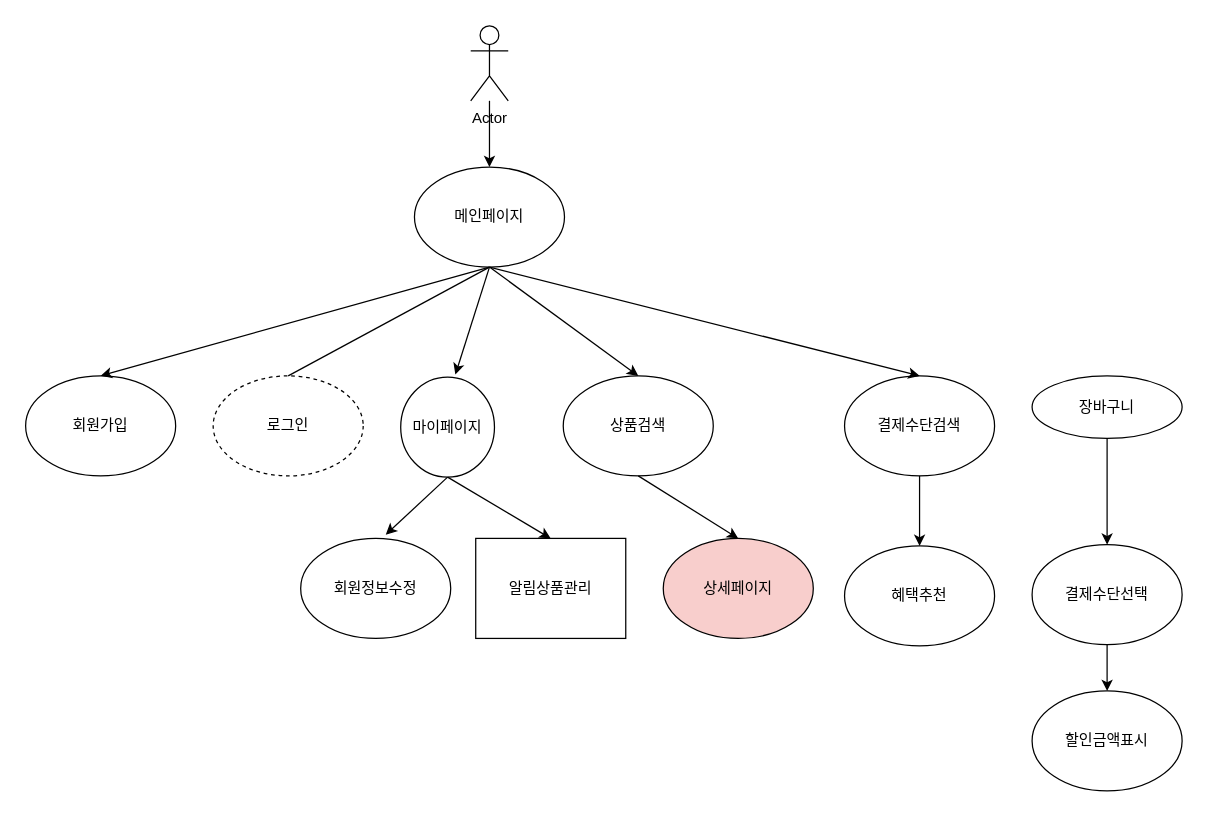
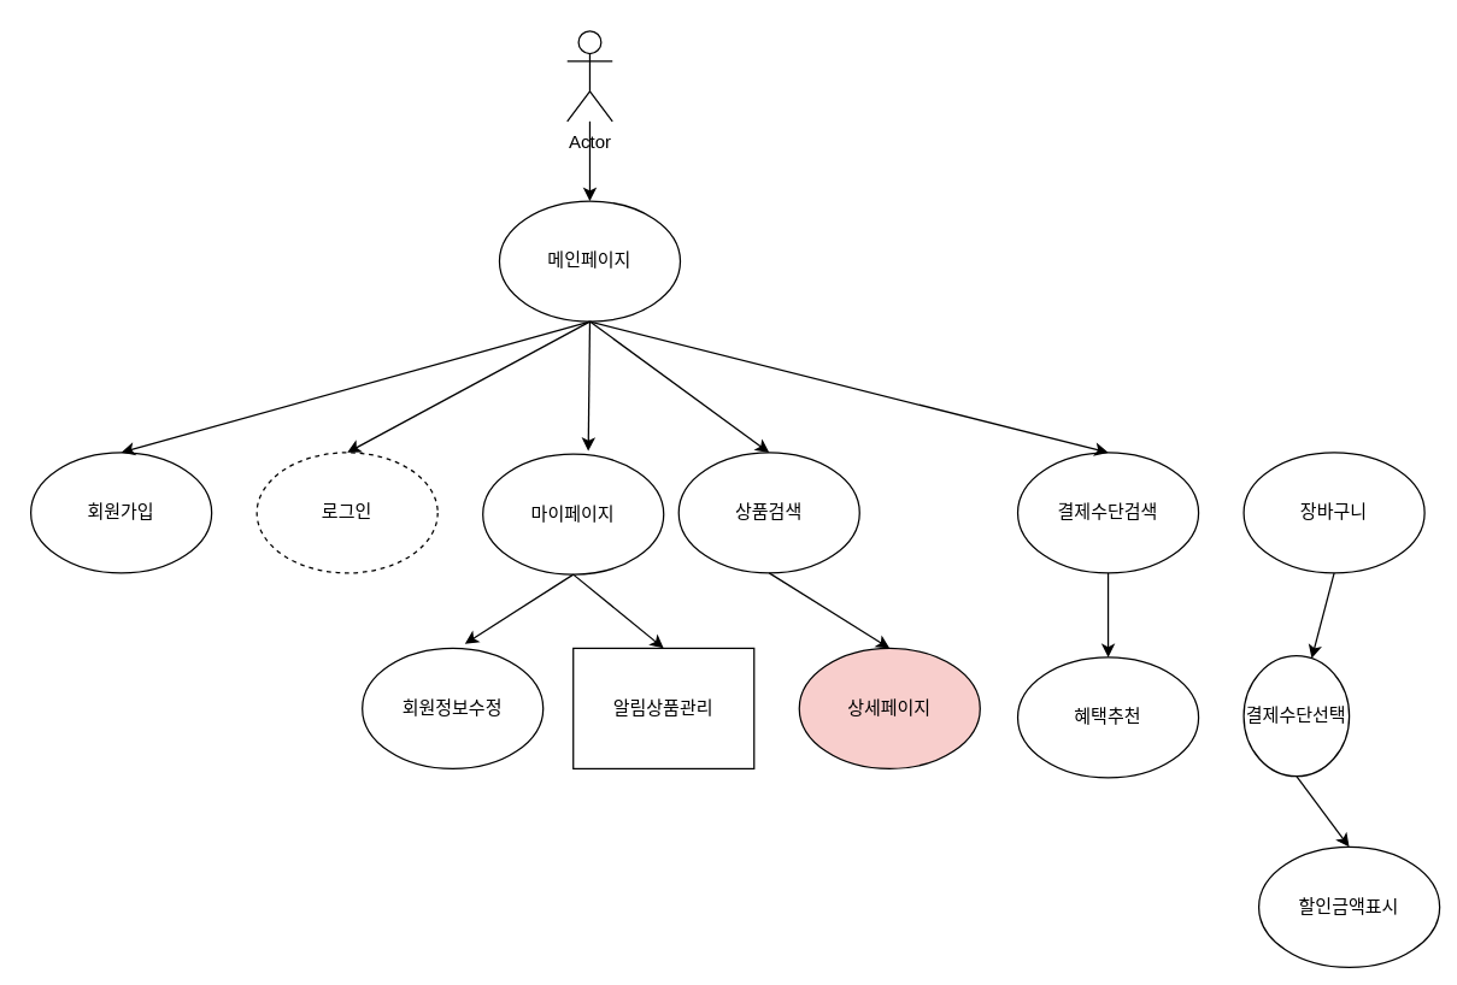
  <mxCell id="0" />
  <mxCell id="1" parent="0" />
  <mxCell id="2" value="메인페이지" style="ellipse;whiteSpace=wrap;html=1;" vertex="1" parent="1"><mxGeometry x="331" y="133" width="120" height="80" as="geometry" /></mxCell>
  <mxCell id="3" value="회원가입" style="ellipse;whiteSpace=wrap;html=1;" vertex="1" parent="1"><mxGeometry x="20" y="300" width="120" height="80" as="geometry" /></mxCell>
  <mxCell id="4" value="로그인" style="ellipse;whiteSpace=wrap;html=1;dashed=1;" vertex="1" parent="1"><mxGeometry x="170" y="300" width="120" height="80" as="geometry" /></mxCell>
  <mxCell id="5" value="회원정보수정" style="ellipse;whiteSpace=wrap;html=1;" vertex="1" parent="1"><mxGeometry x="240" y="430" width="120" height="80" as="geometry" /></mxCell>
  <mxCell id="6" value="상품검색" style="ellipse;whiteSpace=wrap;html=1;" vertex="1" parent="1"><mxGeometry x="450" y="300" width="120" height="80" as="geometry" /></mxCell>
  <mxCell id="7" value="결제수단검색" style="ellipse;whiteSpace=wrap;html=1;" vertex="1" parent="1"><mxGeometry x="675" y="300" width="120" height="80" as="geometry" /></mxCell>
- <mxCell id="8" value="장바구니" style="ellipse;whiteSpace=wrap;html=1;" vertex="1" parent="1"><mxGeometry x="825" y="300" width="120" height="50" as="geometry" /></mxCell>
- <mxCell id="9" value="마이페이지" style="ellipse;whiteSpace=wrap;html=1;" vertex="1" parent="1"><mxGeometry x="320" y="301" width="75" height="80" as="geometry" /></mxCell>
+ <mxCell id="8" value="장바구니" style="ellipse;whiteSpace=wrap;html=1;" vertex="1" parent="1"><mxGeometry x="825" y="300" width="120" height="80" as="geometry" /></mxCell>
+ <mxCell id="9" value="마이페이지" style="ellipse;whiteSpace=wrap;html=1;" vertex="1" parent="1"><mxGeometry x="320" y="301" width="120" height="80" as="geometry" /></mxCell>
  <mxCell id="10" value="알림상품관리" style="whiteSpace=wrap;html=1;rounded=0;" vertex="1" parent="1"><mxGeometry x="380" y="430" width="120" height="80" as="geometry" /></mxCell>
  <mxCell id="11" value="상세페이지" style="ellipse;whiteSpace=wrap;html=1;fillColor=#f8cecc;" vertex="1" parent="1"><mxGeometry x="530" y="430" width="120" height="80" as="geometry" /></mxCell>
  <mxCell id="12" value="" style="endArrow=classic;html=1;rounded=0;exitX=0.5;exitY=1;exitDx=0;exitDy=0;entryX=0.5;entryY=0;entryDx=0;entryDy=0;" edge="1" parent="1" source="2" target="3"><mxGeometry width="50" height="50" relative="1" as="geometry"><mxPoint x="470" y="490" as="sourcePoint" /><mxPoint x="520" y="440" as="targetPoint" /></mxGeometry></mxCell>
- <mxCell id="13" value="" style="endArrow=none;html=1;rounded=0;exitX=0.5;exitY=1;exitDx=0;exitDy=0;entryX=0.5;entryY=0;entryDx=0;entryDy=0;" edge="1" parent="1" source="2" target="4"><mxGeometry width="50" height="50" relative="1" as="geometry"><mxPoint x="530" y="240" as="sourcePoint" /><mxPoint x="580" y="190" as="targetPoint" /></mxGeometry></mxCell>
+ <mxCell id="13" value="" style="endArrow=classic;html=1;rounded=0;exitX=0.5;exitY=1;exitDx=0;exitDy=0;entryX=0.5;entryY=0;entryDx=0;entryDy=0;" edge="1" parent="1" source="2" target="4"><mxGeometry width="50" height="50" relative="1" as="geometry"><mxPoint x="530" y="240" as="sourcePoint" /><mxPoint x="580" y="190" as="targetPoint" /></mxGeometry></mxCell>
  <mxCell id="14" value="" style="endArrow=classic;html=1;rounded=0;exitX=0.5;exitY=1;exitDx=0;exitDy=0;entryX=0.583;entryY=-0.025;entryDx=0;entryDy=0;entryPerimeter=0;" edge="1" parent="1" source="2" target="9"><mxGeometry width="50" height="50" relative="1" as="geometry"><mxPoint x="624" y="180" as="sourcePoint" /><mxPoint x="450" y="240" as="targetPoint" /></mxGeometry></mxCell>
  <mxCell id="15" value="" style="endArrow=classic;html=1;rounded=0;entryX=0.5;entryY=0;entryDx=0;entryDy=0;exitX=0.5;exitY=1;exitDx=0;exitDy=0;" edge="1" parent="1" source="2" target="6"><mxGeometry width="50" height="50" relative="1" as="geometry"><mxPoint x="400" y="240" as="sourcePoint" /><mxPoint x="546" y="240" as="targetPoint" /></mxGeometry></mxCell>
  <mxCell id="16" value="" style="endArrow=classic;html=1;rounded=0;exitX=0.5;exitY=1;exitDx=0;exitDy=0;entryX=0.5;entryY=0;entryDx=0;entryDy=0;" edge="1" parent="1" source="2" target="7"><mxGeometry width="50" height="50" relative="1" as="geometry"><mxPoint x="804" y="170" as="sourcePoint" /><mxPoint x="630" y="230" as="targetPoint" /></mxGeometry></mxCell>
  <mxCell id="17" value="" style="endArrow=classic;html=1;rounded=0;exitX=0.5;exitY=1;exitDx=0;exitDy=0;entryX=0.567;entryY=-0.037;entryDx=0;entryDy=0;entryPerimeter=0;" edge="1" parent="1" source="9" target="5"><mxGeometry width="50" height="50" relative="1" as="geometry"><mxPoint x="334" y="390" as="sourcePoint" /><mxPoint x="160" y="450" as="targetPoint" /></mxGeometry></mxCell>
  <mxCell id="18" value="" style="endArrow=classic;html=1;rounded=0;exitX=0.5;exitY=1;exitDx=0;exitDy=0;entryX=0.5;entryY=0;entryDx=0;entryDy=0;" edge="1" parent="1" source="6" target="11"><mxGeometry width="50" height="50" relative="1" as="geometry"><mxPoint x="1004" y="170" as="sourcePoint" /><mxPoint x="830" y="230" as="targetPoint" /></mxGeometry></mxCell>
  <mxCell id="19" value="" style="endArrow=classic;html=1;rounded=0;exitX=0.5;exitY=1;exitDx=0;exitDy=0;entryX=0.5;entryY=0;entryDx=0;entryDy=0;" edge="1" parent="1" source="9" target="10"><mxGeometry width="50" height="50" relative="1" as="geometry"><mxPoint x="450" y="390" as="sourcePoint" /><mxPoint x="378" y="427" as="targetPoint" /></mxGeometry></mxCell>
- <mxCell id="20" value="결제수단선택" style="ellipse;whiteSpace=wrap;html=1;" vertex="1" parent="1"><mxGeometry x="825" y="435" width="120" height="80" as="geometry" /></mxCell>
- <mxCell id="21" value="할인금액표시" style="ellipse;whiteSpace=wrap;html=1;" vertex="1" parent="1"><mxGeometry x="825" y="552" width="120" height="80" as="geometry" /></mxCell>
+ <mxCell id="20" value="결제수단선택" style="ellipse;whiteSpace=wrap;html=1;" vertex="1" parent="1"><mxGeometry x="825" y="435" width="70" height="80" as="geometry" /></mxCell>
+ <mxCell id="21" value="할인금액표시" style="ellipse;whiteSpace=wrap;html=1;" vertex="1" parent="1"><mxGeometry x="835" y="562" width="120" height="80" as="geometry" /></mxCell>
  <mxCell id="22" value="혜택추천" style="ellipse;whiteSpace=wrap;html=1;" vertex="1" parent="1"><mxGeometry x="675" y="436" width="120" height="80" as="geometry" /></mxCell>
  <mxCell id="23" value="" style="endArrow=classic;html=1;rounded=0;exitX=0.5;exitY=1;exitDx=0;exitDy=0;entryX=0.5;entryY=0;entryDx=0;entryDy=0;" edge="1" parent="1" source="7" target="22"><mxGeometry width="50" height="50" relative="1" as="geometry"><mxPoint x="470" y="490" as="sourcePoint" /><mxPoint x="520" y="440" as="targetPoint" /></mxGeometry></mxCell>
  <mxCell id="24" value="" style="endArrow=classic;html=1;rounded=0;exitX=0.5;exitY=1;exitDx=0;exitDy=0;" edge="1" parent="1" source="8" target="20"><mxGeometry width="50" height="50" relative="1" as="geometry"><mxPoint x="990" y="370" as="sourcePoint" /><mxPoint x="1100" y="410" as="targetPoint" /></mxGeometry></mxCell>
  <mxCell id="25" value="" style="endArrow=classic;html=1;rounded=0;exitX=0.5;exitY=1;exitDx=0;exitDy=0;entryX=0.5;entryY=0;entryDx=0;entryDy=0;" edge="1" parent="1" source="20" target="21"><mxGeometry width="50" height="50" relative="1" as="geometry"><mxPoint x="1000" y="505" as="sourcePoint" /><mxPoint x="1000" y="525" as="targetPoint" /></mxGeometry></mxCell>
  <mxCell id="26" value="" style="edgeStyle=orthogonalEdgeStyle;rounded=0;orthogonalLoop=1;jettySize=auto;html=1;" edge="1" parent="1" source="27" target="2"><mxGeometry relative="1" as="geometry" /></mxCell>
  <mxCell id="27" value="Actor" style="shape=umlActor;verticalLabelPosition=bottom;verticalAlign=top;html=1;outlineConnect=0;" vertex="1" parent="1"><mxGeometry x="376" y="20" width="30" height="60" as="geometry" /></mxCell>
